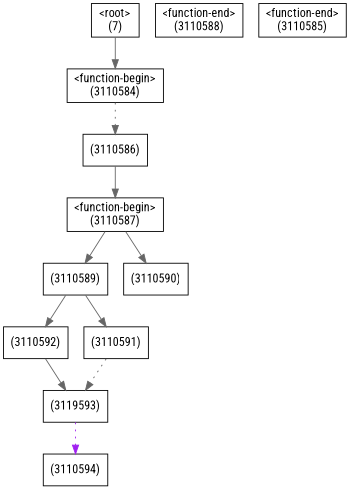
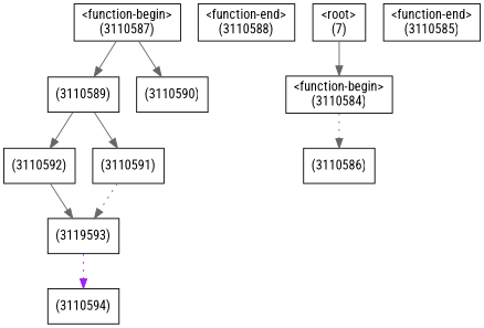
  digraph {
    fontname="Roboto Condensed"
    node [fontname="Roboto Condensed" shape=box]
    edge [color=gray40 fontname="Roboto Condensed" style=solid]
    n1 [label="(3110594)"]
    n2 [label="(3119593)"]
    n3 [label="(3110592)"]
    n4 [label="(3110591)"]
    n5 [label="(3110589)"]
    n6 [label="(3110590)"]
    n7 [label="<function-begin>\n(3110587)"]
    n8 [label="<function-end>\n(3110588)"]
    n9 [label="(3110586)"]
    n10 [label="<function-begin>\n(3110584)"]
    n11 [label="<function-end>\n(3110585)"]
    n12 [label="<root>\n(7)"]
    n2 -> n1 [color=purple style=dotted]
    n3 -> n2
    n4 -> n2 [style=dotted]
    n5 -> n3
    n5 -> n4
    n7 -> n5
    n7 -> n6
-   n9 -> n7
    n10 -> n9 [style=dotted]
    n12 -> n10
  }
